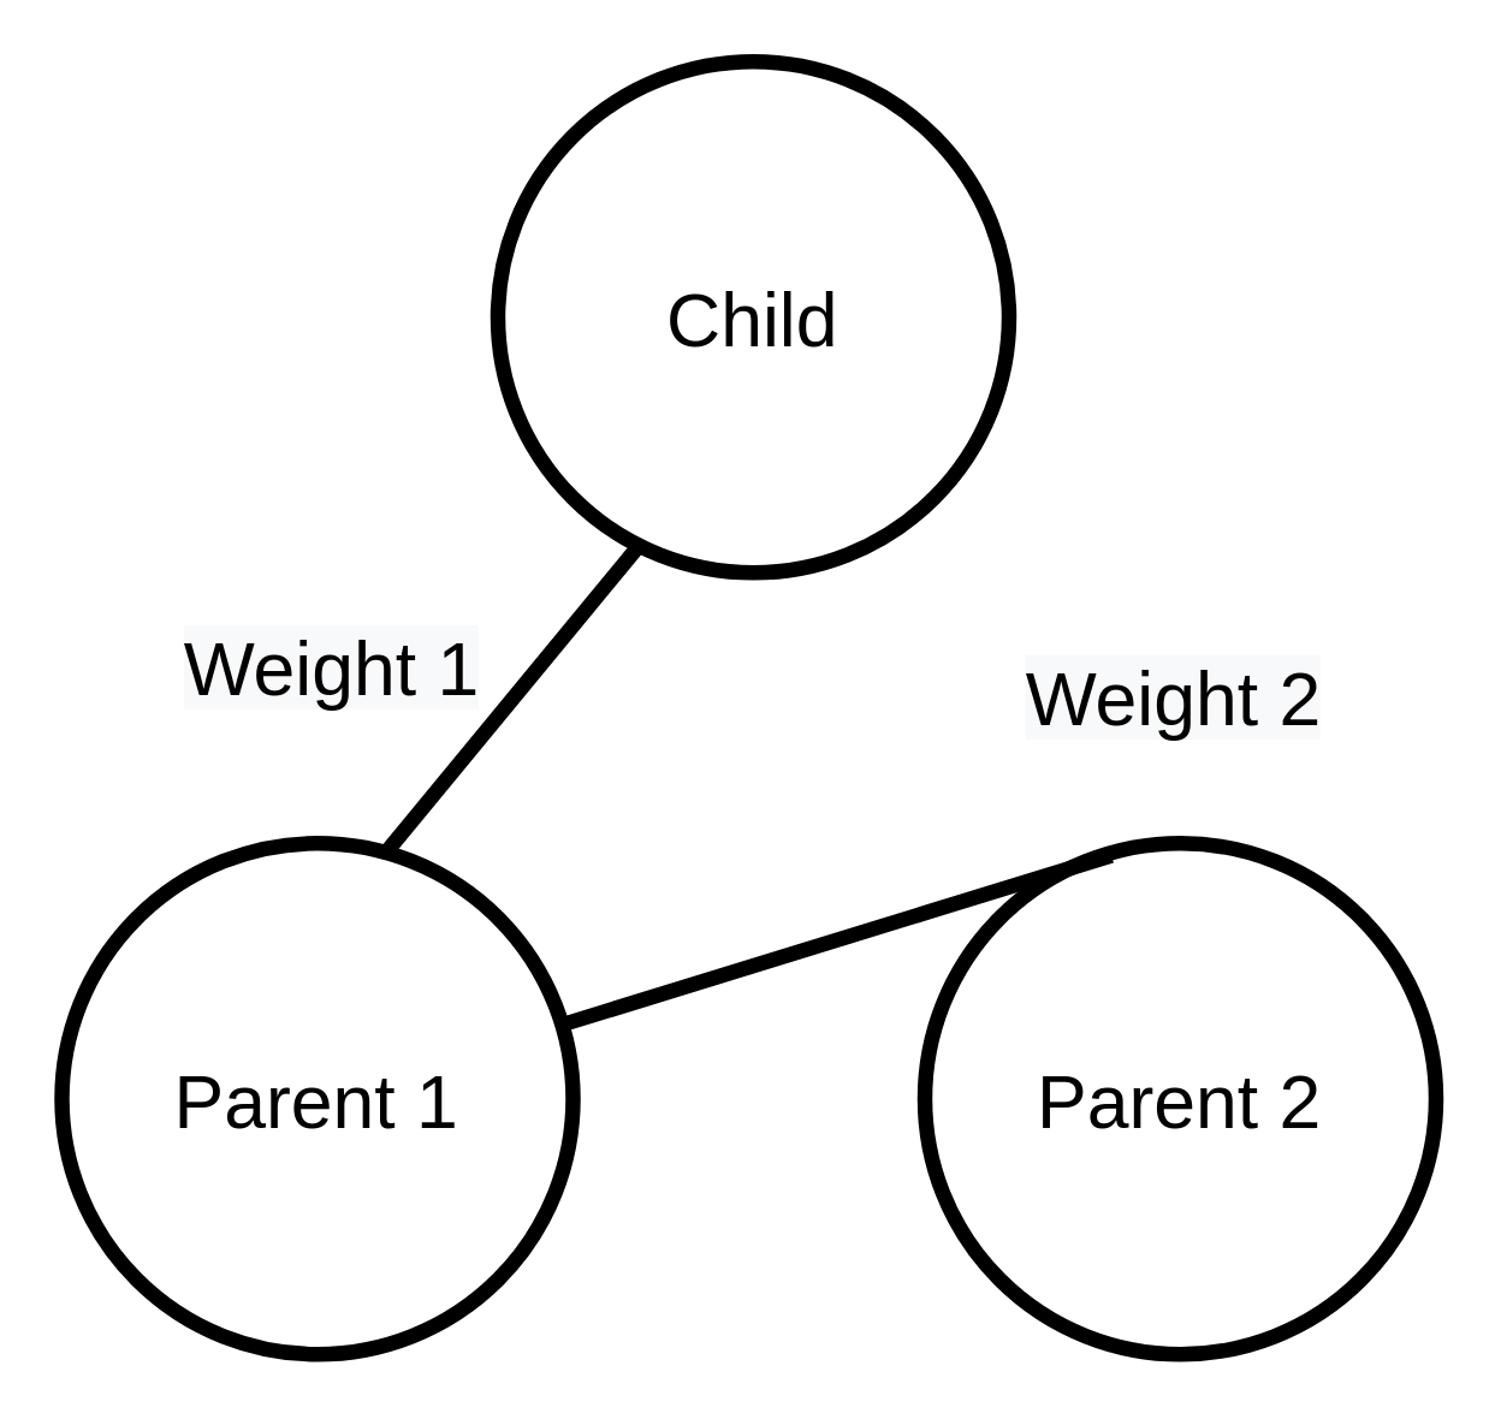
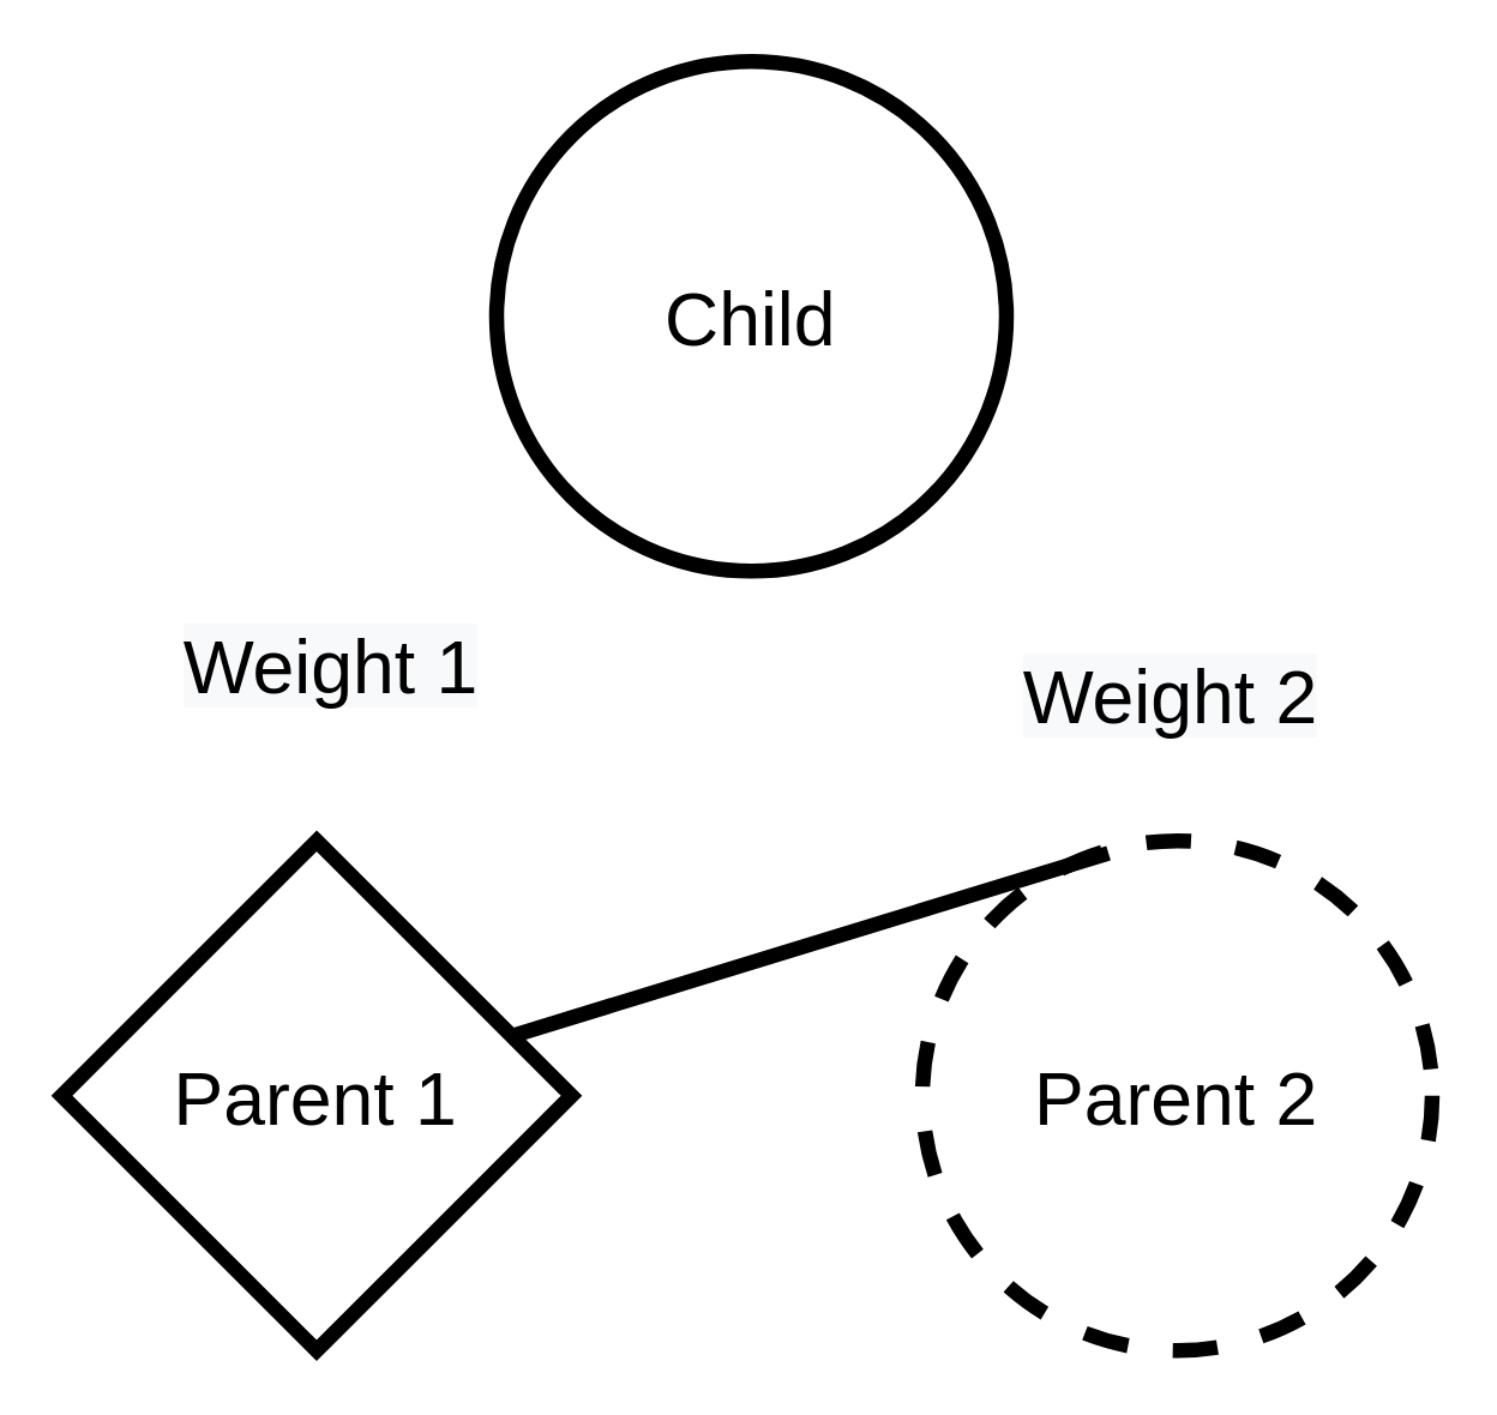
  <mxCell id="0" />
  <mxCell id="1" parent="0" />
  <mxCell id="2" value="&lt;font style=&quot;font-size: 25px&quot;&gt;Child&lt;/font&gt;" style="ellipse;whiteSpace=wrap;html=1;aspect=fixed;strokeWidth=5;" parent="1" vertex="1"><mxGeometry x="165" y="20" width="170" height="170" as="geometry" /></mxCell>
- <mxCell id="3" value="&lt;font style=&quot;font-size: 25px&quot;&gt;Parent 1&lt;/font&gt;" style="ellipse;whiteSpace=wrap;html=1;aspect=fixed;strokeWidth=5;" parent="1" vertex="1"><mxGeometry x="20" y="280" width="170" height="170" as="geometry" /></mxCell>
- <mxCell id="4" value="&lt;font style=&quot;font-size: 25px&quot;&gt;Parent 2&lt;/font&gt;" style="ellipse;whiteSpace=wrap;html=1;aspect=fixed;strokeWidth=5;" parent="1" vertex="1"><mxGeometry x="307" y="280" width="170" height="170" as="geometry" /></mxCell>
- <mxCell id="5" value="" style="endArrow=none;html=1;rounded=0;fontSize=25;strokeWidth=5;exitX=0.629;exitY=0.024;exitDx=0;exitDy=0;exitPerimeter=0;entryX=0.271;entryY=0.953;entryDx=0;entryDy=0;entryPerimeter=0;" parent="1" source="3" target="2" edge="1"><mxGeometry width="50" height="50" relative="1" as="geometry"><mxPoint x="129" y="240" as="sourcePoint" /><mxPoint x="199" y="210" as="targetPoint" /></mxGeometry></mxCell>
+ <mxCell id="3" value="&lt;font style=&quot;font-size: 25px&quot;&gt;Parent 1&lt;/font&gt;" style="rhombus;whiteSpace=wrap;html=1;aspect=fixed;strokeWidth=5;" parent="1" vertex="1"><mxGeometry x="20" y="280" width="170" height="170" as="geometry" /></mxCell>
+ <mxCell id="4" value="&lt;font style=&quot;font-size: 25px&quot;&gt;Parent 2&lt;/font&gt;" style="ellipse;whiteSpace=wrap;html=1;aspect=fixed;strokeWidth=5;dashed=1;" parent="1" vertex="1"><mxGeometry x="307" y="280" width="170" height="170" as="geometry" /></mxCell>
  <mxCell id="6" value="" style="endArrow=none;html=1;rounded=0;fontSize=25;strokeWidth=5;exitX=0.365;exitY=0.024;exitDx=0;exitDy=0;exitPerimeter=0;" parent="1" source="4" target="3" edge="1"><mxGeometry width="50" height="50" relative="1" as="geometry"><mxPoint x="369" y="250" as="sourcePoint" /><mxPoint x="309" y="230" as="targetPoint" /></mxGeometry></mxCell>
  <mxCell id="7" value="&lt;span style=&quot;color: rgb(0 , 0 , 0) ; font-family: &amp;#34;helvetica&amp;#34; ; font-size: 25px ; font-style: normal ; font-weight: 400 ; letter-spacing: normal ; text-align: center ; text-indent: 0px ; text-transform: none ; word-spacing: 0px ; background-color: rgb(248 , 249 , 250) ; display: inline ; float: none&quot;&gt;Weight 2&lt;/span&gt;" style="text;whiteSpace=wrap;html=1;" vertex="1" parent="1"><mxGeometry x="339" y="210" width="120" height="30" as="geometry" /></mxCell>
  <mxCell id="8" value="&lt;span style=&quot;color: rgb(0 , 0 , 0) ; font-family: &amp;#34;helvetica&amp;#34; ; font-size: 25px ; font-style: normal ; font-weight: 400 ; letter-spacing: normal ; text-align: center ; text-indent: 0px ; text-transform: none ; word-spacing: 0px ; background-color: rgb(248 , 249 , 250) ; display: inline ; float: none&quot;&gt;Weight 1&lt;/span&gt;" style="text;whiteSpace=wrap;html=1;" vertex="1" parent="1"><mxGeometry x="59" y="200" width="120" height="30" as="geometry" /></mxCell>
